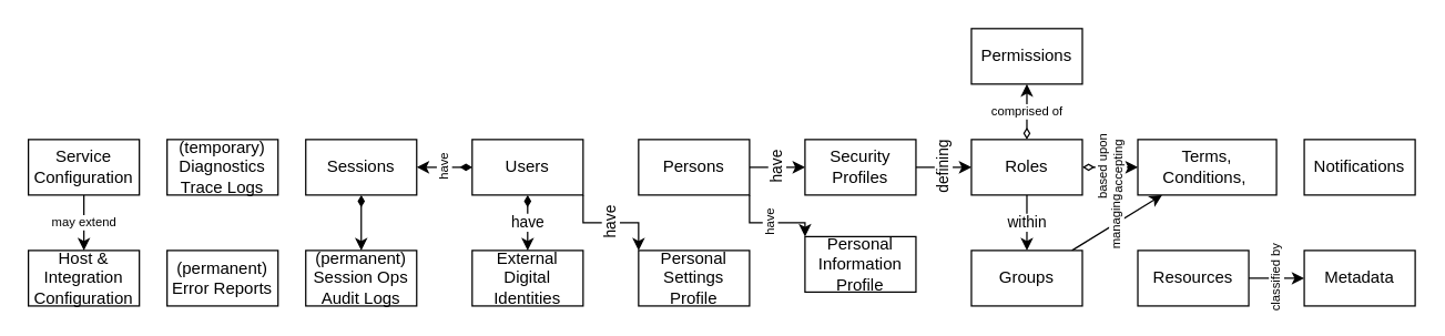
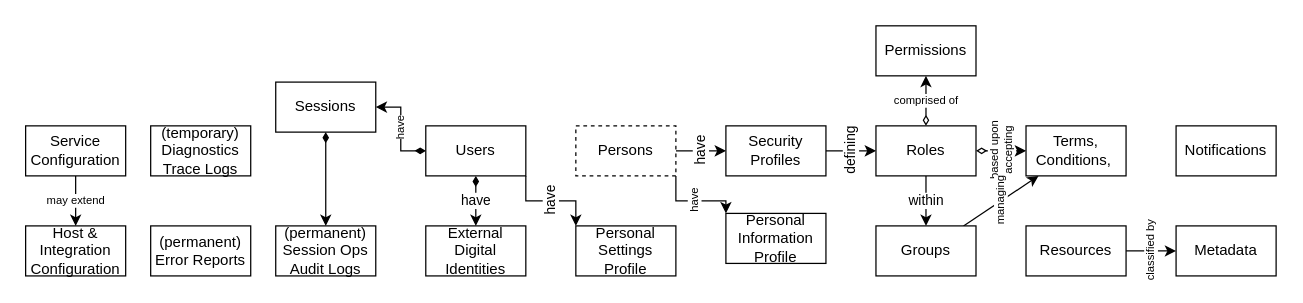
  <mxCell id="0" />
  <mxCell id="1" parent="0" />
  <mxCell id="2" value="(temporary)&lt;br&gt;Diagnostics&lt;br&gt;Trace Logs" style="rounded=0;whiteSpace=wrap;html=1;" vertex="1" parent="1"><mxGeometry x="120" y="100" width="80" height="40" as="geometry" /></mxCell>
  <mxCell id="3" value="(permanent)&lt;br&gt;Error Reports" style="rounded=0;whiteSpace=wrap;html=1;" vertex="1" parent="1"><mxGeometry x="120" y="180" width="80" height="40" as="geometry" /></mxCell>
  <mxCell id="4" value="Host &amp;amp; Integration&lt;br&gt;Configuration" style="rounded=0;whiteSpace=wrap;html=1;" vertex="1" parent="1"><mxGeometry x="20" y="180" width="80" height="40" as="geometry" /></mxCell>
  <mxCell id="5" value="may extend" style="rounded=0;orthogonalLoop=1;jettySize=auto;html=1;entryX=0.5;entryY=0;entryDx=0;entryDy=0;fontSize=9;startArrow=none;startFill=0;endArrow=classic;endFill=1;" edge="1" parent="1" source="6" target="4"><mxGeometry relative="1" as="geometry" /></mxCell>
  <mxCell id="6" value="Service Configuration" style="rounded=0;whiteSpace=wrap;html=1;" vertex="1" parent="1"><mxGeometry x="20" y="100" width="80" height="40" as="geometry" /></mxCell>
  <mxCell id="7" style="edgeStyle=orthogonalEdgeStyle;rounded=0;orthogonalLoop=1;jettySize=auto;html=1;entryX=0.5;entryY=0;entryDx=0;entryDy=0;startArrow=diamondThin;startFill=1;" edge="1" parent="1" source="8" target="9"><mxGeometry relative="1" as="geometry" /></mxCell>
- <mxCell id="8" value="Sessions" style="rounded=0;whiteSpace=wrap;html=1;" vertex="1" parent="1"><mxGeometry x="220" y="100" width="80" height="40" as="geometry" /></mxCell>
+ <mxCell id="8" value="Sessions" style="rounded=0;whiteSpace=wrap;html=1;" vertex="1" parent="1"><mxGeometry x="220" y="65" width="80" height="40" as="geometry" /></mxCell>
  <mxCell id="9" value="(permanent)&lt;br&gt;Session Ops Audit Logs" style="rounded=0;whiteSpace=wrap;html=1;" vertex="1" parent="1"><mxGeometry x="220" y="180" width="80" height="40" as="geometry" /></mxCell>
  <mxCell id="10" value="External&lt;br&gt;Digital&lt;br&gt;Identities" style="rounded=0;whiteSpace=wrap;html=1;" vertex="1" parent="1"><mxGeometry x="340" y="180" width="80" height="40" as="geometry" /></mxCell>
  <mxCell id="11" value="have" style="edgeStyle=orthogonalEdgeStyle;rounded=0;orthogonalLoop=1;jettySize=auto;html=1;startArrow=none;startFill=0;exitX=1;exitY=1;exitDx=0;exitDy=0;entryX=0;entryY=0;entryDx=0;entryDy=0;horizontal=0;" edge="1" parent="1" source="17" target="26"><mxGeometry relative="1" as="geometry" /></mxCell>
  <mxCell id="12" value="have" style="edgeStyle=orthogonalEdgeStyle;rounded=0;orthogonalLoop=1;jettySize=auto;html=1;entryX=0;entryY=0.5;entryDx=0;entryDy=0;startArrow=none;startFill=0;horizontal=0;" edge="1" parent="1" source="14" target="19"><mxGeometry relative="1" as="geometry" /></mxCell>
  <mxCell id="13" value="have" style="edgeStyle=none;rounded=0;orthogonalLoop=1;jettySize=auto;html=1;entryX=0;entryY=0;entryDx=0;entryDy=0;fontSize=9;startArrow=none;startFill=0;endArrow=classic;endFill=1;exitX=1;exitY=1;exitDx=0;exitDy=0;horizontal=0;" edge="1" parent="1" source="14" target="27"><mxGeometry relative="1" as="geometry"><Array as="points"><mxPoint x="540" y="160" /><mxPoint x="580" y="160" /></Array></mxGeometry></mxCell>
- <mxCell id="14" value="Persons" style="rounded=0;whiteSpace=wrap;html=1;" vertex="1" parent="1"><mxGeometry x="460" y="100" width="80" height="40" as="geometry" /></mxCell>
+ <mxCell id="14" value="Persons" style="rounded=0;whiteSpace=wrap;html=1;dashed=1;" vertex="1" parent="1"><mxGeometry x="460" y="100" width="80" height="40" as="geometry" /></mxCell>
  <mxCell id="15" value="have" style="rounded=0;orthogonalLoop=1;jettySize=auto;html=1;entryX=0.5;entryY=0;entryDx=0;entryDy=0;startArrow=diamondThin;startFill=1;" edge="1" parent="1" source="17" target="10"><mxGeometry relative="1" as="geometry" /></mxCell>
  <mxCell id="16" value="have" style="edgeStyle=orthogonalEdgeStyle;rounded=0;orthogonalLoop=1;jettySize=auto;html=1;entryX=1;entryY=0.5;entryDx=0;entryDy=0;startArrow=diamondThin;startFill=1;horizontal=0;fontSize=9;" edge="1" parent="1" source="17" target="8"><mxGeometry relative="1" as="geometry" /></mxCell>
  <mxCell id="17" value="Users" style="rounded=0;whiteSpace=wrap;html=1;" vertex="1" parent="1"><mxGeometry x="340" y="100" width="80" height="40" as="geometry" /></mxCell>
  <mxCell id="18" value="defining" style="rounded=0;orthogonalLoop=1;jettySize=auto;html=1;entryX=0;entryY=0.5;entryDx=0;entryDy=0;startArrow=none;startFill=0;horizontal=0;" edge="1" parent="1" source="19" target="23"><mxGeometry relative="1" as="geometry" /></mxCell>
  <mxCell id="19" value="Security Profiles" style="rounded=0;whiteSpace=wrap;html=1;" vertex="1" parent="1"><mxGeometry x="580" y="100" width="80" height="40" as="geometry" /></mxCell>
  <mxCell id="20" value="within" style="edgeStyle=orthogonalEdgeStyle;rounded=0;orthogonalLoop=1;jettySize=auto;html=1;startArrow=none;startFill=0;horizontal=1;" edge="1" parent="1" source="23" target="25"><mxGeometry relative="1" as="geometry" /></mxCell>
  <mxCell id="21" value="comprised of" style="edgeStyle=none;rounded=0;orthogonalLoop=1;jettySize=auto;html=1;entryX=0.5;entryY=1;entryDx=0;entryDy=0;fontSize=9;startArrow=diamondThin;startFill=0;endArrow=classic;endFill=1;" edge="1" parent="1" source="23" target="33"><mxGeometry relative="1" as="geometry" /></mxCell>
  <mxCell id="22" value="based upon &lt;br&gt;accepting" style="edgeStyle=none;rounded=0;orthogonalLoop=1;jettySize=auto;html=1;entryX=0;entryY=0.5;entryDx=0;entryDy=0;fontSize=9;startArrow=diamondThin;startFill=0;endArrow=classic;endFill=1;horizontal=0;dashed=1;" edge="1" parent="1" source="23" target="32"><mxGeometry relative="1" as="geometry" /></mxCell>
  <mxCell id="23" value="Roles" style="rounded=0;whiteSpace=wrap;html=1;" vertex="1" parent="1"><mxGeometry x="700" y="100" width="80" height="40" as="geometry" /></mxCell>
  <mxCell id="24" value="managing" style="edgeStyle=none;rounded=0;orthogonalLoop=1;jettySize=auto;html=1;fontSize=9;startArrow=none;startFill=0;endArrow=classic;endFill=1;horizontal=0;" edge="1" parent="1" source="25" target="32"><mxGeometry relative="1" as="geometry" /></mxCell>
  <mxCell id="25" value="Groups" style="rounded=0;whiteSpace=wrap;html=1;" vertex="1" parent="1"><mxGeometry x="700" y="180" width="80" height="40" as="geometry" /></mxCell>
  <mxCell id="26" value="Personal&lt;br&gt;Settings&lt;br&gt;Profile" style="rounded=0;whiteSpace=wrap;html=1;" vertex="1" parent="1"><mxGeometry x="460" y="180" width="80" height="40" as="geometry" /></mxCell>
  <mxCell id="27" value="Personal&lt;br&gt;Information&lt;br&gt;Profile" style="rounded=0;whiteSpace=wrap;html=1;" vertex="1" parent="1"><mxGeometry x="580" y="170" width="80" height="40" as="geometry" /></mxCell>
  <mxCell id="28" value="classified by" style="edgeStyle=none;rounded=0;orthogonalLoop=1;jettySize=auto;html=1;entryX=0;entryY=0.5;entryDx=0;entryDy=0;fontSize=9;startArrow=none;startFill=0;endArrow=classic;endFill=1;exitX=1;exitY=0.5;exitDx=0;exitDy=0;horizontal=0;" edge="1" parent="1" source="29" target="30"><mxGeometry relative="1" as="geometry" /></mxCell>
  <mxCell id="29" value="Resources" style="rounded=0;whiteSpace=wrap;html=1;" vertex="1" parent="1"><mxGeometry x="820" y="180" width="80" height="40" as="geometry" /></mxCell>
  <mxCell id="30" value="Metadata" style="rounded=0;whiteSpace=wrap;html=1;" vertex="1" parent="1"><mxGeometry x="940" y="180" width="80" height="40" as="geometry" /></mxCell>
  <mxCell id="31" value="Notifications" style="rounded=0;whiteSpace=wrap;html=1;" vertex="1" parent="1"><mxGeometry x="940" y="100" width="80" height="40" as="geometry" /></mxCell>
- <mxCell id="32" value="Terms, Conditions,&amp;nbsp;" style="rounded=0;whiteSpace=wrap;html=1;" vertex="1" parent="1"><mxGeometry x="820" y="100" width="100" height="40" as="geometry" /></mxCell>
+ <mxCell id="32" value="Terms, Conditions,&amp;nbsp;" style="rounded=0;whiteSpace=wrap;html=1;" vertex="1" parent="1"><mxGeometry x="820" y="100" width="80" height="40" as="geometry" /></mxCell>
  <mxCell id="33" value="Permissions" style="rounded=0;whiteSpace=wrap;html=1;" vertex="1" parent="1"><mxGeometry x="700" y="20" width="80" height="40" as="geometry" /></mxCell>
